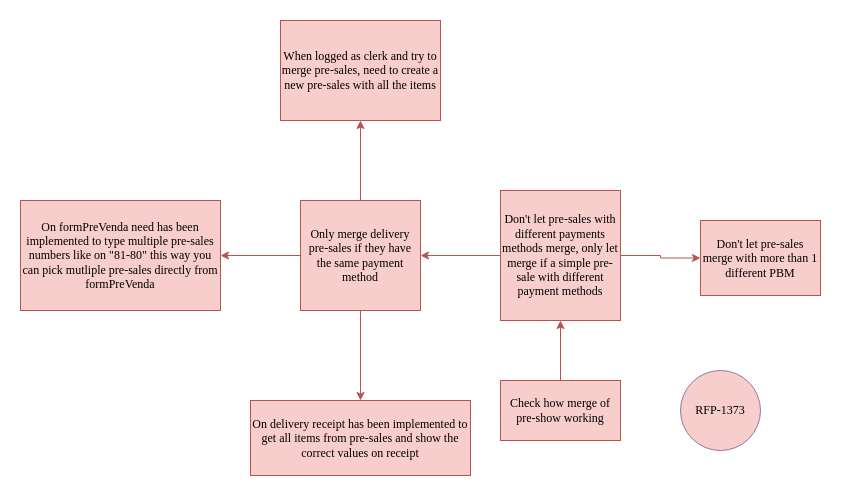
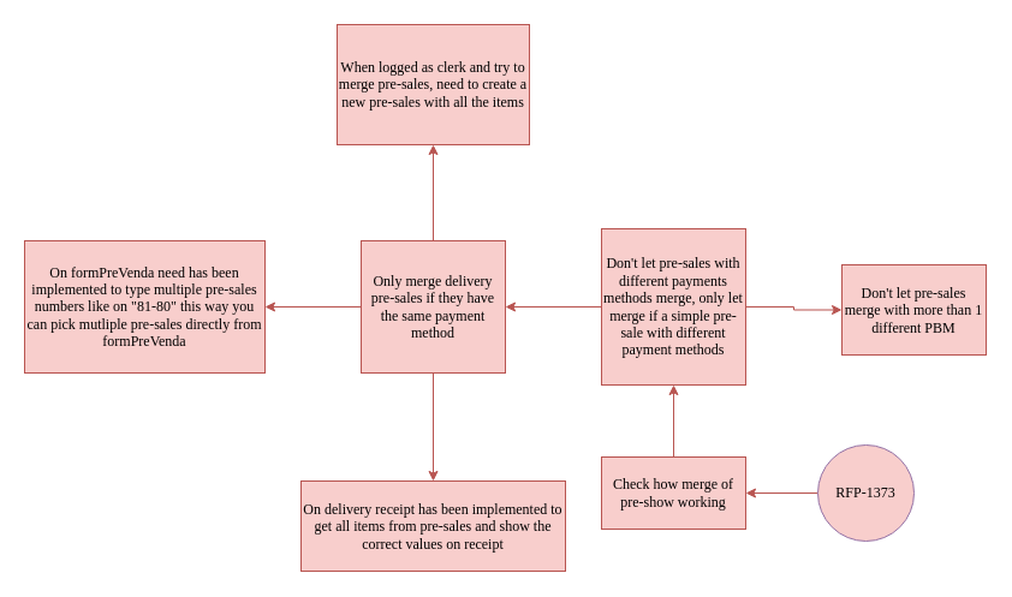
  <mxCell id="0" />
  <mxCell id="1" parent="0" />
+ <mxCell id="2" value="" style="edgeStyle=orthogonalEdgeStyle;rounded=0;orthogonalLoop=1;jettySize=auto;html=1;fillColor=#f8cecc;strokeColor=#b85450;" parent="1" source="3" target="5" edge="1"><mxGeometry relative="1" as="geometry" /></mxCell>
  <mxCell id="3" value="RFP-1373" style="ellipse;whiteSpace=wrap;html=1;aspect=fixed;fillColor=#f8cecc;strokeColor=#9673a6;fontFamily=Lucida Console;" parent="1" vertex="1"><mxGeometry x="680" y="370" width="80" height="80" as="geometry" /></mxCell>
  <mxCell id="4" value="" style="edgeStyle=orthogonalEdgeStyle;rounded=0;orthogonalLoop=1;jettySize=auto;html=1;fillColor=#f8cecc;strokeColor=#b85450;" parent="1" source="5" target="8" edge="1"><mxGeometry relative="1" as="geometry" /></mxCell>
  <mxCell id="5" value="Check how merge of pre-show working" style="whiteSpace=wrap;html=1;fontFamily=Lucida Console;fillColor=#f8cecc;strokeColor=#b85450;" parent="1" vertex="1"><mxGeometry x="500" y="380" width="120" height="60" as="geometry" /></mxCell>
  <mxCell id="6" value="" style="edgeStyle=orthogonalEdgeStyle;rounded=0;orthogonalLoop=1;jettySize=auto;html=1;fillColor=#f8cecc;strokeColor=#b85450;" parent="1" source="8" target="9" edge="1"><mxGeometry relative="1" as="geometry" /></mxCell>
  <mxCell id="7" value="" style="edgeStyle=orthogonalEdgeStyle;rounded=0;orthogonalLoop=1;jettySize=auto;html=1;fillColor=#f8cecc;strokeColor=#b85450;" parent="1" source="8" target="13" edge="1"><mxGeometry relative="1" as="geometry" /></mxCell>
  <mxCell id="8" value="Don't let pre-sales with different payments methods merge, only let merge if a simple pre-sale with different payment methods" style="whiteSpace=wrap;html=1;fontFamily=Lucida Console;fillColor=#f8cecc;strokeColor=#b85450;" parent="1" vertex="1"><mxGeometry x="500" y="190" width="120" height="130" as="geometry" /></mxCell>
  <mxCell id="9" value="Don't let pre-sales merge with more than 1 different PBM" style="whiteSpace=wrap;html=1;fontFamily=Lucida Console;fillColor=#f8cecc;strokeColor=#b85450;" parent="1" vertex="1"><mxGeometry x="700" y="220" width="120" height="75" as="geometry" /></mxCell>
  <mxCell id="10" value="" style="edgeStyle=orthogonalEdgeStyle;rounded=0;orthogonalLoop=1;jettySize=auto;html=1;fillColor=#f8cecc;strokeColor=#b85450;" edge="1" parent="1" source="13" target="14"><mxGeometry relative="1" as="geometry" /></mxCell>
  <mxCell id="11" value="" style="edgeStyle=orthogonalEdgeStyle;rounded=0;orthogonalLoop=1;jettySize=auto;html=1;fillColor=#f8cecc;strokeColor=#b85450;" edge="1" parent="1" source="13" target="15"><mxGeometry relative="1" as="geometry" /></mxCell>
  <mxCell id="12" value="" style="edgeStyle=orthogonalEdgeStyle;rounded=0;orthogonalLoop=1;jettySize=auto;html=1;fillColor=#f8cecc;strokeColor=#b85450;" edge="1" parent="1" source="13" target="16"><mxGeometry relative="1" as="geometry" /></mxCell>
  <mxCell id="13" value="Only merge delivery pre-sales if they have the same payment method" style="whiteSpace=wrap;html=1;fontFamily=Lucida Console;fillColor=#f8cecc;strokeColor=#b85450;" parent="1" vertex="1"><mxGeometry x="300" y="200" width="120" height="110" as="geometry" /></mxCell>
  <mxCell id="14" value="When logged as clerk and try to merge pre-sales, need to create a new pre-sales with all the items" style="whiteSpace=wrap;html=1;fontFamily=Lucida Console;fillColor=#f8cecc;strokeColor=#b85450;" vertex="1" parent="1"><mxGeometry x="280" width="160" height="100" as="geometry" y="20" /></mxCell>
  <mxCell id="15" value="On formPreVenda need has been implemented to type multiple pre-sales numbers like on &quot;81-80&quot; this way you can pick mutliple pre-sales directly from formPreVenda" style="whiteSpace=wrap;html=1;fontFamily=Lucida Console;fillColor=#f8cecc;strokeColor=#b85450;" vertex="1" parent="1"><mxGeometry x="20" y="200" width="200" height="110" as="geometry" /></mxCell>
  <mxCell id="16" value="On delivery receipt has been implemented to get all items from pre-sales and show the correct values on receipt" style="whiteSpace=wrap;html=1;fontFamily=Lucida Console;fillColor=#f8cecc;strokeColor=#b85450;" vertex="1" parent="1"><mxGeometry x="250" y="400" width="220" height="75" as="geometry" /></mxCell>
